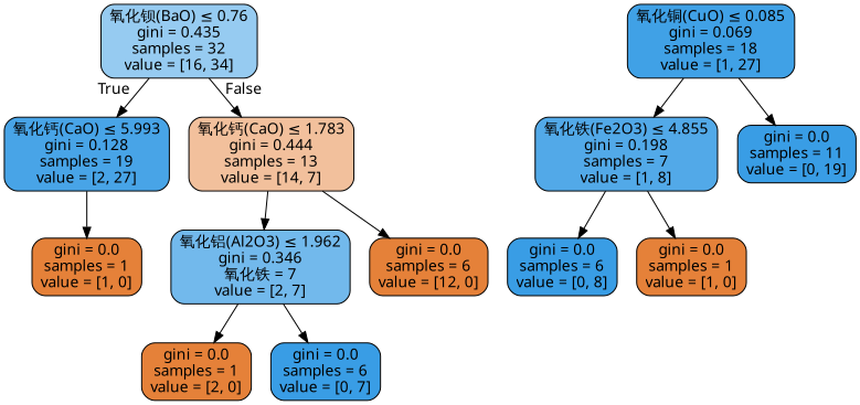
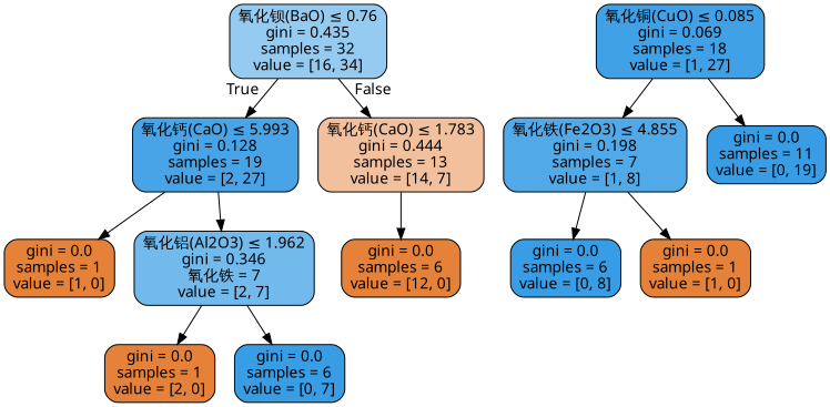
  digraph {
    node [color=black fillcolor="#e58139" fontname=DengXian shape=box style="filled, rounded"]
    edge [fontname=DengXian]
    n1 [fillcolor="#96cbf1" label=<氧化钡(BaO) &le; 0.76<br/>gini = 0.435<br/>samples = 32<br/>value = [16, 34]>]
    n2 [fillcolor="#48a4e7" label=<氧化钙(CaO) &le; 5.993<br/>gini = 0.128<br/>samples = 19<br/>value = [2, 27]>]
    n3 [fillcolor="#f2c09c" label=<氧化钙(CaO) &le; 1.783<br/>gini = 0.444<br/>samples = 13<br/>value = [14, 7]>]
    n4 [label=<gini = 0.0<br/>samples = 1<br/>value = [1, 0]>]
    n5 [fillcolor="#72b9ec" label=<氧化铝(Al2O3) &le; 1.962<br/>gini = 0.346<br/>氧化铁 = 7<br/>value = [2, 7]>]
    n6 [label=<gini = 0.0<br/>samples = 6<br/>value = [12, 0]>]
    n7 [fillcolor="#40a1e6" label=<氧化铜(CuO) &le; 0.085<br/>gini = 0.069<br/>samples = 18<br/>value = [1, 27]>]
    n8 [fillcolor="#52a9e8" label=<氧化铁(Fe2O3) &le; 4.855<br/>gini = 0.198<br/>samples = 7<br/>value = [1, 8]>]
    n9 [fillcolor="#399de5" label=<gini = 0.0<br/>samples = 11<br/>value = [0, 19]>]
    n10 [fillcolor="#399de5" label=<gini = 0.0<br/>samples = 6<br/>value = [0, 8]>]
    n11 [label=<gini = 0.0<br/>samples = 1<br/>value = [1, 0]>]
    n12 [label=<gini = 0.0<br/>samples = 1<br/>value = [2, 0]>]
    n13 [fillcolor="#399de5" label=<gini = 0.0<br/>samples = 6<br/>value = [0, 7]>]
    n1 -> n2 [headlabel=True labelangle=45 labeldistance=2.5]
    n1 -> n3 [headlabel=False labelangle=-45 labeldistance=2.5]
    n2 -> n4
-   n3 -> n5
+   n2 -> n5
    n3 -> n6
    n5 -> n12
    n5 -> n13
    n7 -> n8
    n7 -> n9
    n8 -> n10
    n8 -> n11
  }
